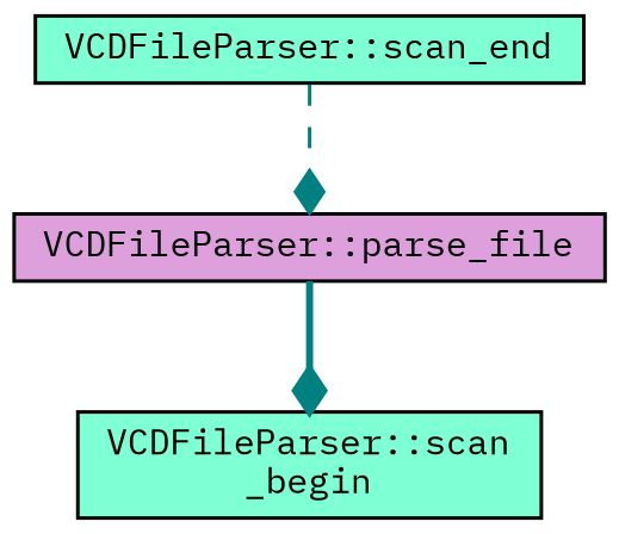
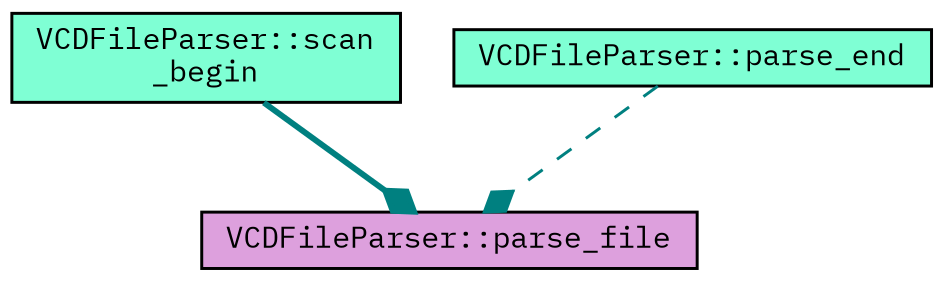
  digraph {
    fontname="IBM Plex Mono"
    rankdir=TB
    node [color=black fillcolor=aquamarine fontname="IBM Plex Mono" fontsize=10 shape=record style=filled]
    edge [arrowhead=diamond color=teal fontname="IBM Plex Mono" fontsize=10 labelfontname=Helvetica labelfontsize=10]
    n1 [fillcolor=plum fontcolor=black height=0.2 label="VCDFileParser::parse_file" width=0.4]
    n2 [height=0.2 label="VCDFileParser::scan\l_begin" width=0.4]
-   n3 [height=0.2 label="VCDFileParser::scan_end" width=0.4]
-   n1 -> n2 [style=bold]
+   n3 [height=0.2 label="VCDFileParser::parse_end" width=0.4]
+   n2 -> n1 [style=bold]
    n3 -> n1 [style=dashed]
  }
